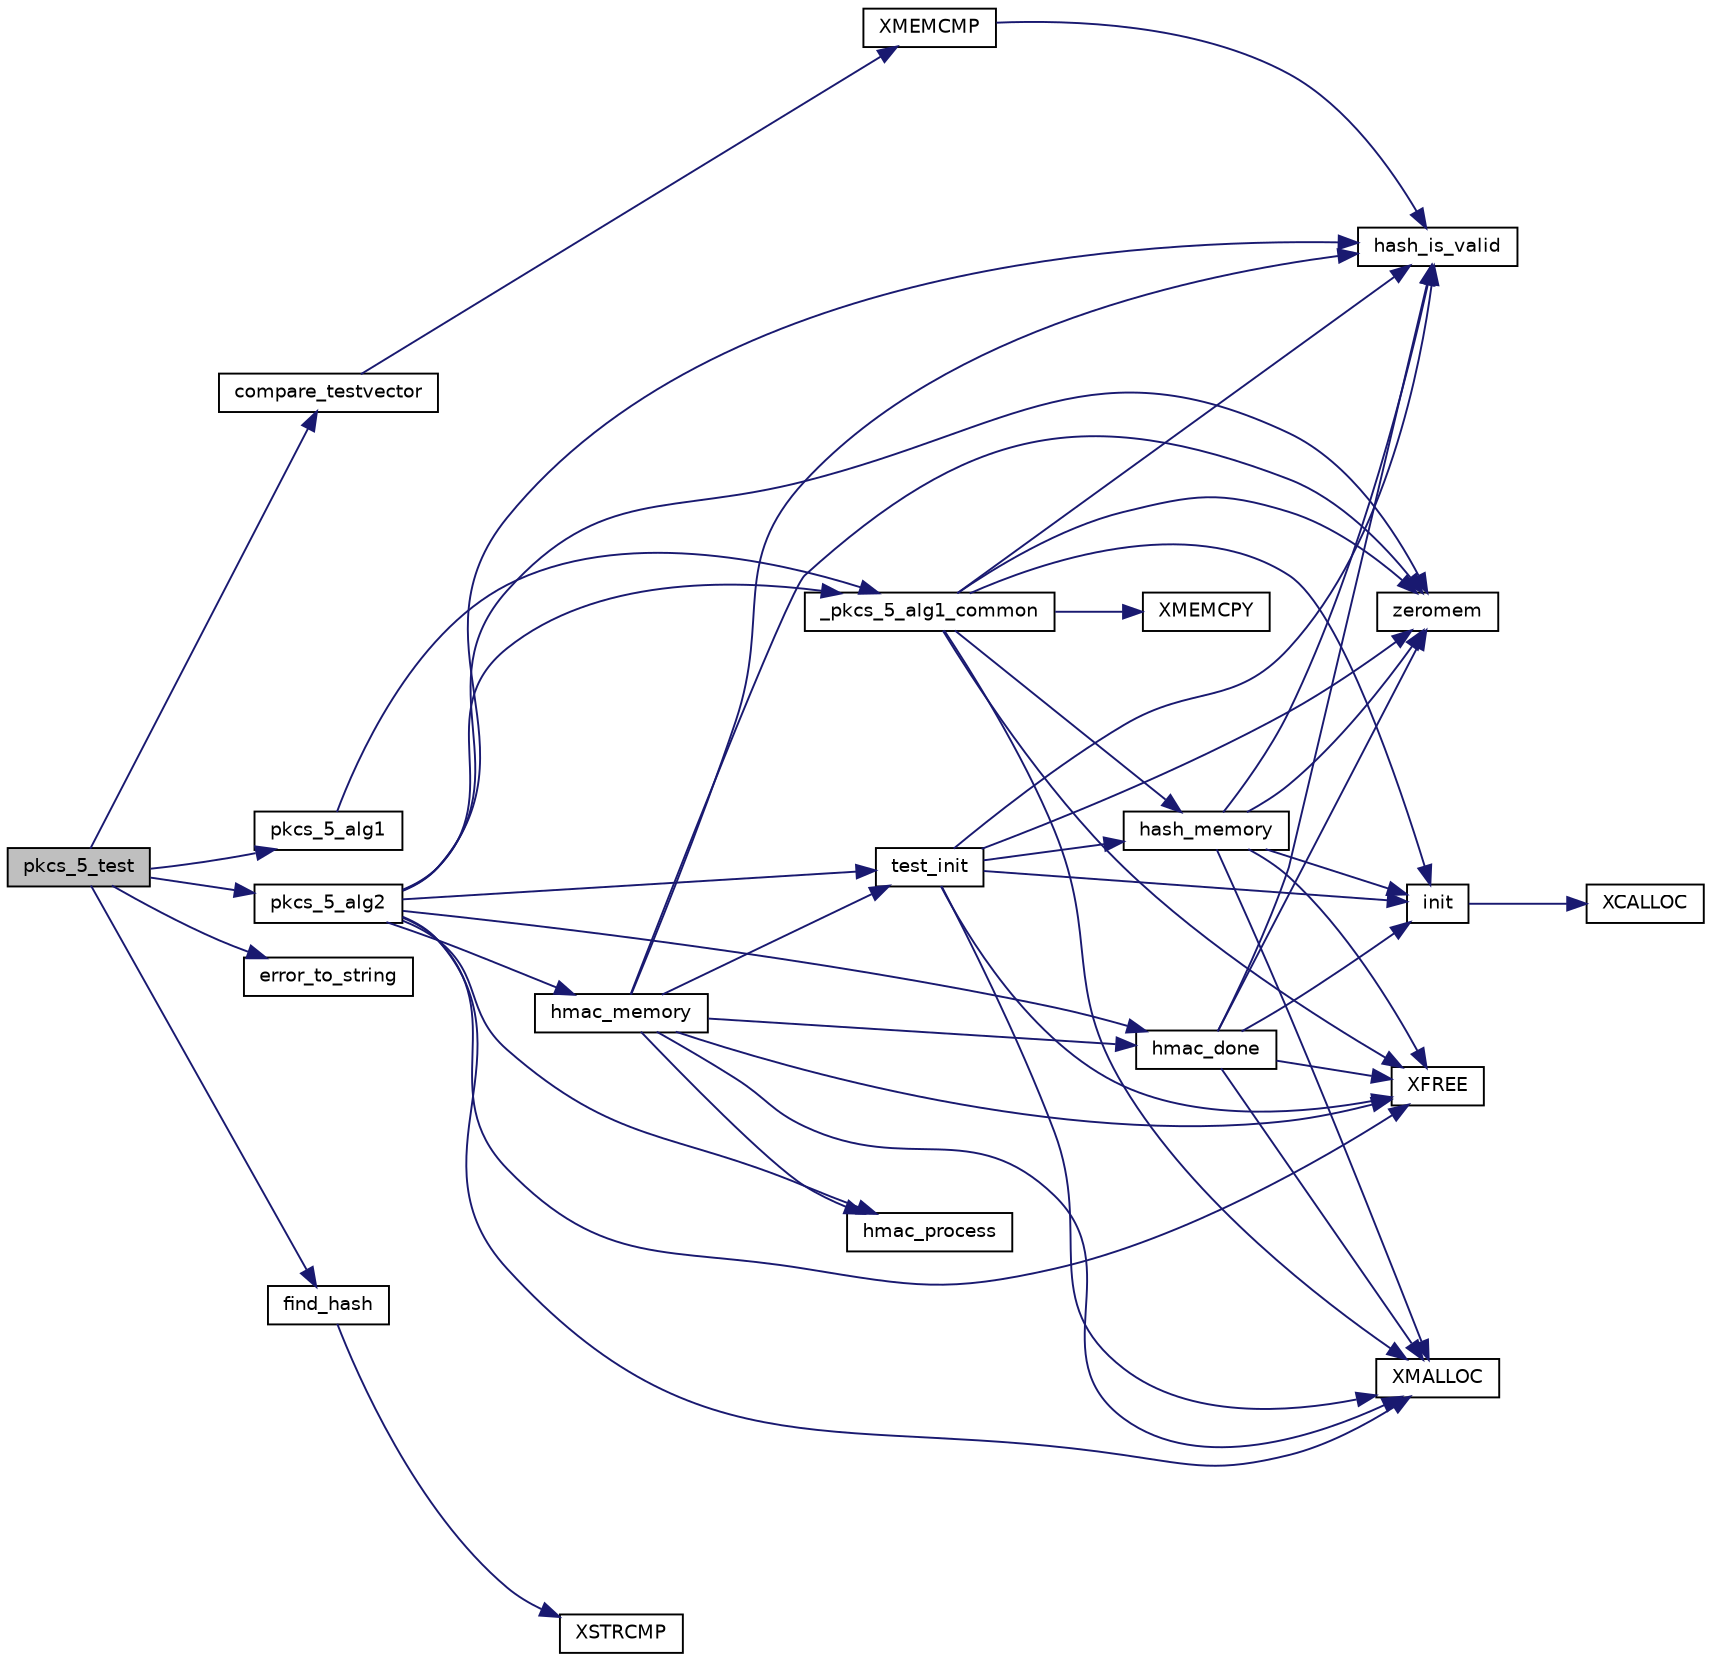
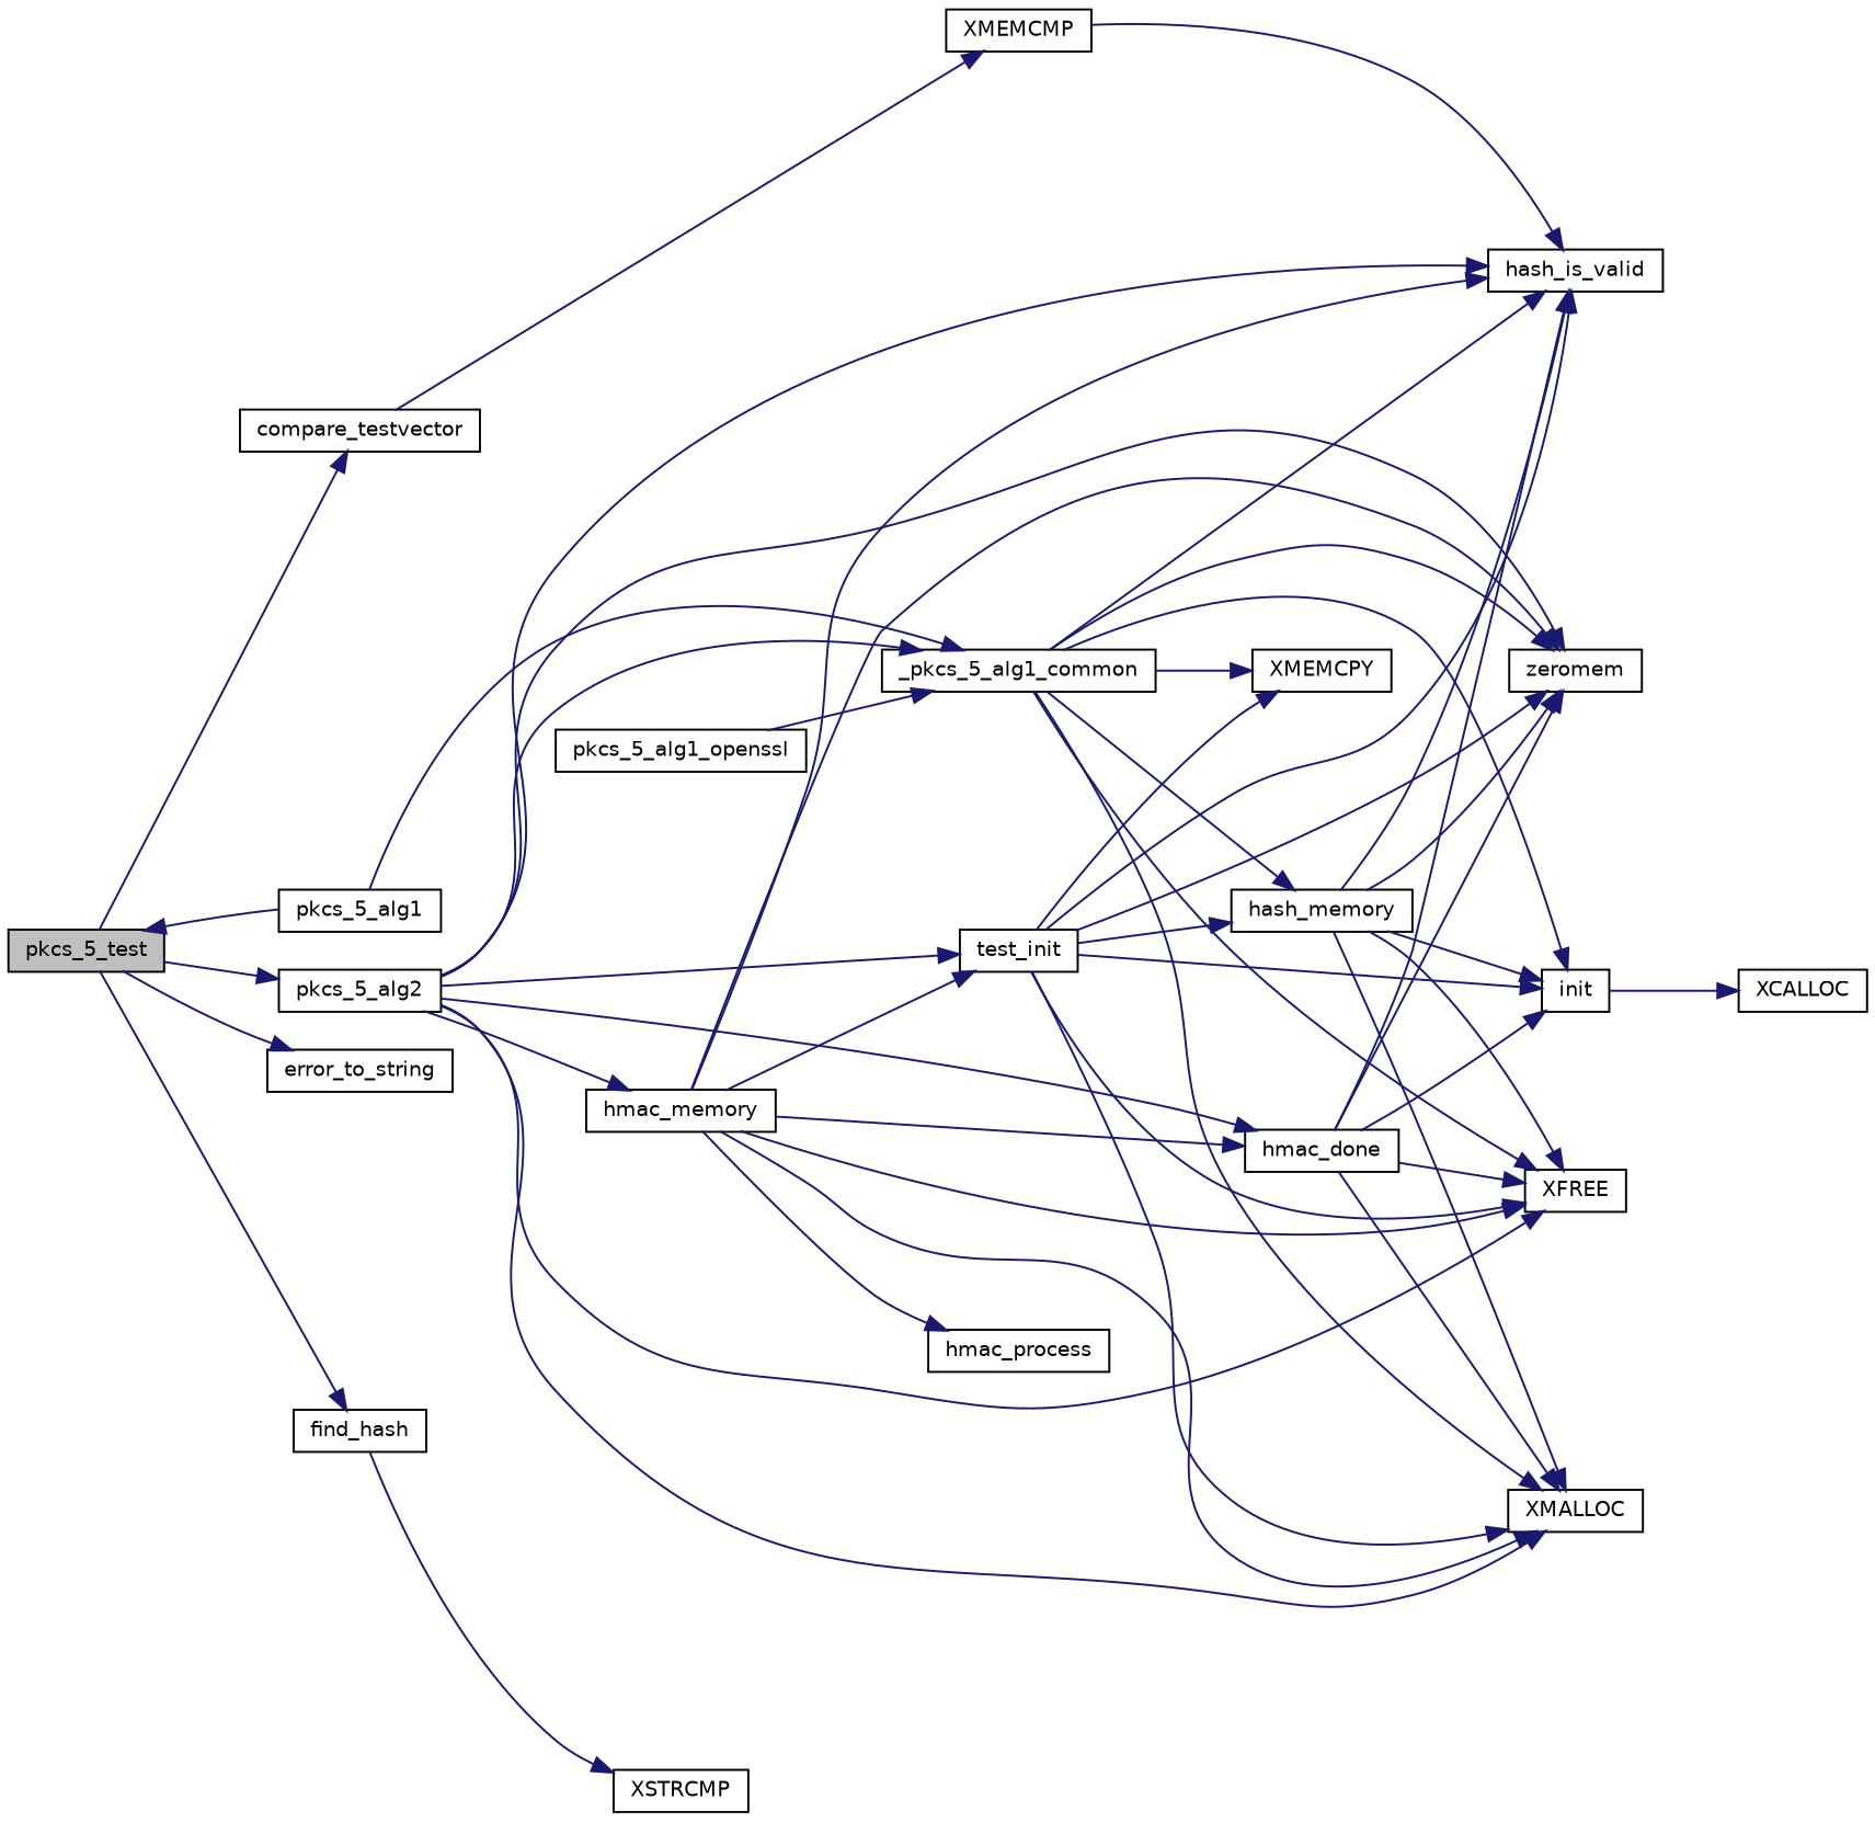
  digraph {
    rankdir=LR
    node [color=black fillcolor=white fontname=Helvetica fontsize=10 shape=record style=filled]
    edge [color=midnightblue fontname=Helvetica fontsize=10 labelfontname=Helvetica labelfontsize=10 style=solid]
    n1 [fillcolor=grey75 fontcolor=black height=0.2 label=pkcs_5_test width=0.4]
    n2 [height=0.2 label=compare_testvector width=0.4]
    n3 [height=0.2 label=error_to_string width=0.4]
    n4 [height=0.2 label=find_hash width=0.4]
    n5 [height=0.2 label=pkcs_5_alg1 width=0.4]
    n6 [height=0.2 label=pkcs_5_alg2 width=0.4]
    n7 [height=0.2 label=XMEMCMP width=0.4]
    n8 [height=0.2 label=XSTRCMP width=0.4]
    n9 [height=0.2 label=_pkcs_5_alg1_common width=0.4]
+   n10 [height=0.2 label=pkcs_5_alg1_openssl width=0.4]
    n11 [height=0.2 label=hash_is_valid width=0.4]
    n12 [height=0.2 label=XFREE width=0.4]
    n13 [height=0.2 label=XMALLOC width=0.4]
    n14 [height=0.2 label=zeromem width=0.4]
    n15 [height=0.2 label=hmac_done width=0.4]
    n16 [height=0.2 label=test_init width=0.4]
    n17 [height=0.2 label=hmac_memory width=0.4]
    n18 [height=0.2 label=hmac_process width=0.4]
    n19 [height=0.2 label=hash_memory width=0.4]
    n20 [height=0.2 label=init width=0.4]
    n21 [height=0.2 label=XMEMCPY width=0.4]
    n22 [height=0.2 label=XCALLOC width=0.4]
    n1 -> n2
    n1 -> n3
    n1 -> n4
-   n1 -> n5
+   n5 -> n1
    n1 -> n6
    n2 -> n7
    n4 -> n8
    n5 -> n9
    n6 -> n9
    n6 -> n11
    n6 -> n12
    n6 -> n13
    n6 -> n14
    n6 -> n15
    n6 -> n16
    n6 -> n17
-   n6 -> n18
    n7 -> n11
    n9 -> n11
    n9 -> n12
    n9 -> n13
    n9 -> n14
    n9 -> n19
    n9 -> n20
    n9 -> n21
+   n10 -> n9
    n15 -> n11
    n15 -> n12
    n15 -> n13
    n15 -> n14
    n15 -> n20
    n16 -> n11
    n16 -> n12
    n16 -> n13
    n16 -> n14
    n16 -> n19
    n16 -> n20
+   n16 -> n21
    n17 -> n11
    n17 -> n12
    n17 -> n13
    n17 -> n14
    n17 -> n15
    n17 -> n16
    n17 -> n18
    n19 -> n11
    n19 -> n12
    n19 -> n13
    n19 -> n14
    n19 -> n20
    n20 -> n22
  }
